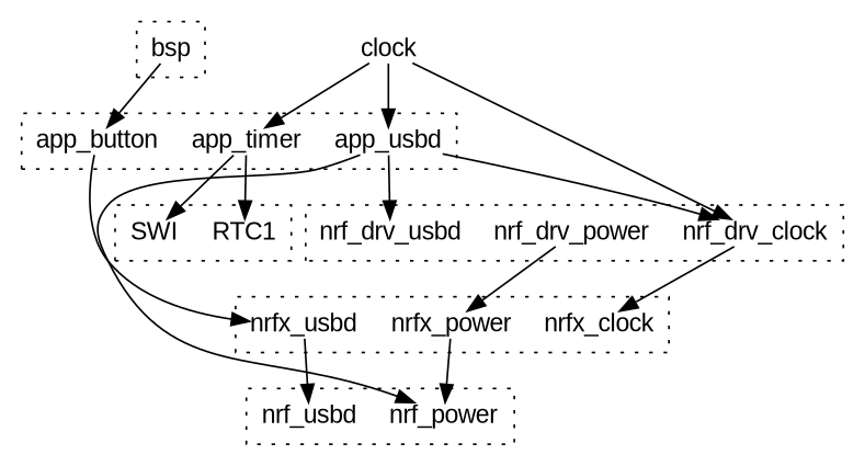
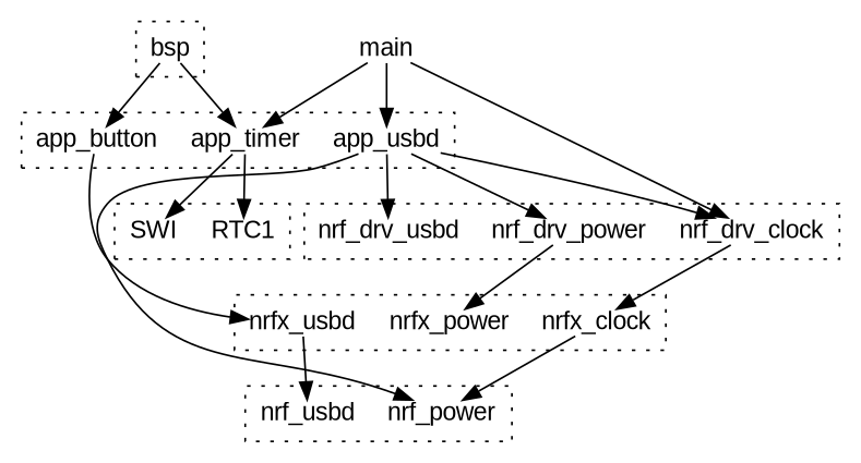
  digraph {
    style=dotted
    node [fontname=Arial shape=plain]
    app_button
    app_timer
    app_usbd
    bsp
    nrf_drv_clock
    nrf_drv_power
    nrf_drv_usbd
    nrfx_clock
    nrfx_power
    nrfx_usbd
    nrf_power
    nrf_usbd
    RTC1
    SWI
-   main [label=clock]
+   main
    subgraph cluster_1 {
      app_button
      app_timer
      app_usbd
    }
    subgraph cluster_2 {
      bsp
    }
    subgraph cluster_3 {
      nrf_drv_clock
      nrf_drv_power
      nrf_drv_usbd
    }
    subgraph cluster_4 {
      nrfx_clock
      nrfx_power
      nrfx_usbd
    }
    subgraph cluster_5 {
      nrf_power
      nrf_usbd
    }
    subgraph cluster_6 {
      RTC1
      SWI
    }
    app_button -> nrfx_usbd
    app_timer -> RTC1
    app_timer -> SWI
    app_usbd -> nrf_drv_clock
+   app_usbd -> nrf_drv_power
    app_usbd -> nrf_drv_usbd
    app_usbd -> nrf_power
    bsp -> app_button
+   bsp -> app_timer
    nrf_drv_clock -> nrfx_clock
    nrf_drv_power -> nrfx_power
-   nrfx_power -> nrf_power
+   nrfx_clock -> nrf_power
    nrfx_usbd -> nrf_usbd
    main -> app_timer
    main -> app_usbd
    main -> nrf_drv_clock
  }
